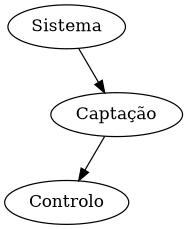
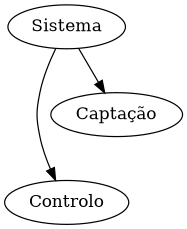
  digraph {
    n1 [label=Controlo]
    n2 [label=Sistema]
    n3 [label="Captação"]
    n2 -> n3
-   n3 -> n1
+   n2 -> n1
  }
